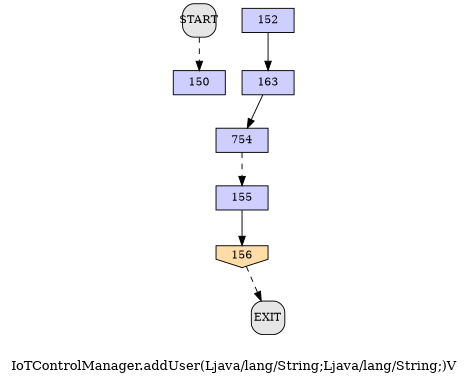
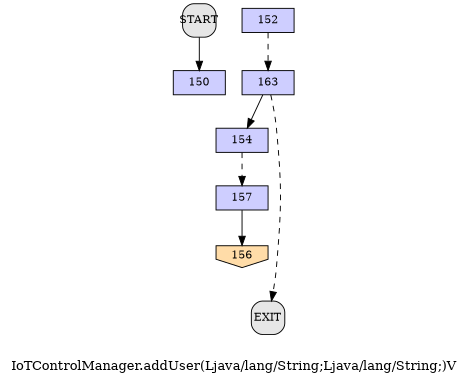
  digraph {
    label="IoTControlManager.addUser(Ljava/lang/String;Ljava/lang/String;)V"
    node [fillcolor="#CECEFF" fixedsize=true fontsize=12 shape=box style=filled]
    edge [style=solid]
    n1 [height=0.36 label=150 width=0.78]
    n2 [height=0.36 label=152 width=0.78]
    n3 [height=0.36 label=163 width=0.78]
-   n4 [height=0.36 label=754 width=0.78]
-   n5 [height=0.36 label=155 width=0.78]
+   n4 [height=0.36 label=154 width=0.78]
+   n5 [height=0.36 label=157 width=0.78]
    n6 [fillcolor="#FFDCA8" height=0.36 label=156 shape=invhouse width=0.78]
    n7 [fillcolor="#E6E6E6" height=0.5 label=EXIT style="filled, rounded" width=0.5]
    n8 [fillcolor="#E6E6E6" height=0.5 label=START style="filled, rounded" width=0.5]
-   n2 -> n3
+   n2 -> n3 [style=dashed]
    n3 -> n4
    n4 -> n5 [style=dashed]
    n5 -> n6
-   n6 -> n7 [style=dashed]
-   n8 -> n1 [style=dashed]
+   n3 -> n7 [style=dashed]
+   n8 -> n1
  }
